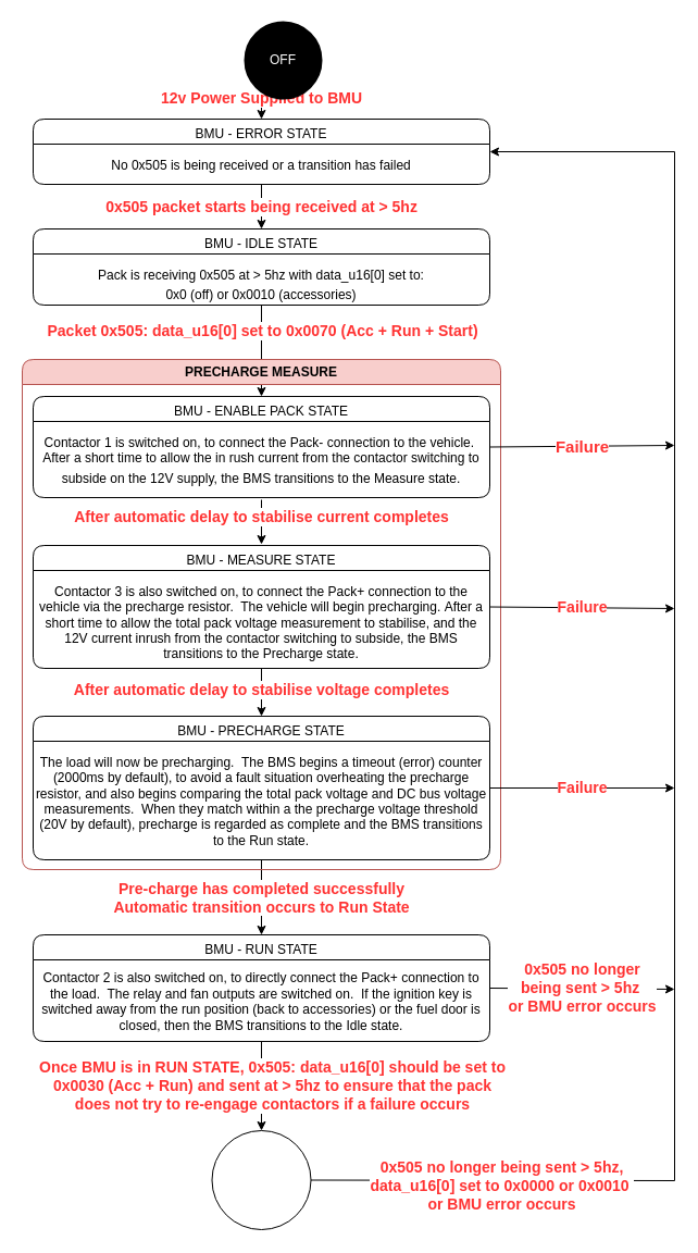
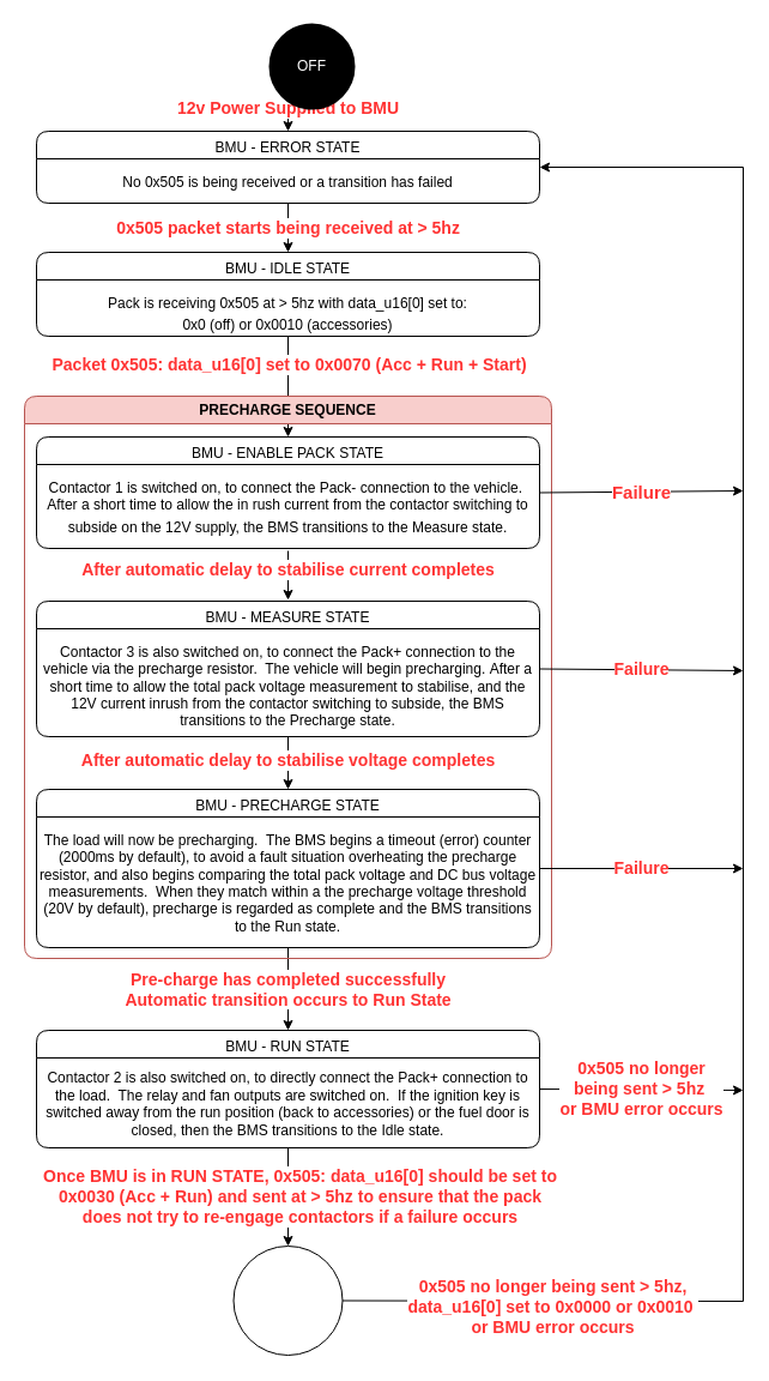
  <mxCell id="0" />
  <mxCell id="1" parent="0" />
  <mxCell id="2" value="12v Power Supplied to BMU" style="edgeStyle=orthogonalEdgeStyle;rounded=0;orthogonalLoop=1;jettySize=auto;html=1;exitX=0.5;exitY=1;exitDx=0;exitDy=0;exitPerimeter=0;entryX=0.5;entryY=0;entryDx=0;entryDy=0;fontStyle=1;fontColor=#FF3333;fontSize=14;" parent="1" source="3" target="9" edge="1"><mxGeometry relative="1" as="geometry"><mxPoint as="offset" /></mxGeometry></mxCell>
  <mxCell id="3" value="OFF" style="strokeWidth=2;html=1;shape=mxgraph.flowchart.start_2;whiteSpace=wrap;fillStyle=solid;labelBackgroundColor=none;fillColor=#000000;fontColor=#FFFFFF;" parent="1" vertex="1"><mxGeometry x="225" y="20" width="70" height="70" as="geometry" /></mxCell>
  <mxCell id="4" value="BMU - IDLE STATE&lt;br&gt;&lt;br&gt;Pack is receiving 0x505 at &amp;gt; 5hz with&amp;nbsp;data_u16[0] set to:&lt;br&gt;0x0 (off) or 0x0010 (accessories)&lt;span style=&quot;font-size: medium; text-align: start;&quot;&gt;&lt;/span&gt;" style="swimlane;whiteSpace=wrap;html=1;rounded=1;labelBackgroundColor=none;verticalAlign=top;fontStyle=0" parent="1" vertex="1"><mxGeometry x="30" y="210" width="420" height="70" as="geometry"><mxRectangle x="170" y="280" width="110" height="30" as="alternateBounds" /></mxGeometry></mxCell>
  <mxCell id="5" value="After automatic delay to stabilise current completes" style="edgeStyle=orthogonalEdgeStyle;rounded=0;orthogonalLoop=1;jettySize=auto;html=1;fontStyle=1;fontColor=#FF3333;fontSize=14;" parent="1" edge="1"><mxGeometry x="-0.222" relative="1" as="geometry"><mxPoint x="240" y="459" as="sourcePoint" /><mxPoint x="240" y="500" as="targetPoint" /><mxPoint as="offset" /></mxGeometry></mxCell>
  <mxCell id="6" value="BMU - ENABLE PACK STATE&lt;br&gt;&lt;br&gt;Contactor 1 is switched on, to connect the Pack- connection to the vehicle.&amp;nbsp; After a short time to allow the in rush current from the contactor switching to subside on the 12V supply, the BMS transitions to the Measure state.&lt;span style=&quot;font-size: medium; text-align: start;&quot;&gt;&lt;/span&gt;&lt;br&gt;&lt;span style=&quot;font-size: medium; text-align: start;&quot;&gt;&lt;/span&gt;" style="swimlane;whiteSpace=wrap;html=1;rounded=1;labelBackgroundColor=none;verticalAlign=top;fontStyle=0" parent="1" vertex="1"><mxGeometry x="30" y="364" width="420" height="93" as="geometry"><mxRectangle x="170" y="280" width="110" height="30" as="alternateBounds" /></mxGeometry></mxCell>
  <mxCell id="7" value="Pre-charge has completed successfully&lt;br style=&quot;font-size: 14px;&quot;&gt;Automatic transition occurs to Run State" style="edgeStyle=orthogonalEdgeStyle;rounded=0;orthogonalLoop=1;jettySize=auto;html=1;exitX=0.5;exitY=1;exitDx=0;exitDy=0;entryX=0.5;entryY=0;entryDx=0;entryDy=0;fontStyle=1;fontColor=#FF3333;fontSize=14;" parent="1" source="14" target="8" edge="1"><mxGeometry relative="1" as="geometry" /></mxCell>
  <mxCell id="8" value="BMU - RUN STATE&lt;br&gt;&lt;p class=&quot;p1&quot;&gt;&lt;span class=&quot;s1&quot;&gt;Contactor 2 is also switched on, to directly connect the Pack+ connection to the load.&lt;span class=&quot;Apple-converted-space&quot;&gt;&amp;nbsp; &lt;/span&gt;The relay and fan outputs are switched on.&lt;span class=&quot;Apple-converted-space&quot;&gt;&amp;nbsp; &lt;/span&gt;If the ignition key is switched away from the run position (back to accessories) or the fuel door is closed, then the BMS transitions to the Idle state.&lt;/span&gt;&lt;/p&gt;&lt;br&gt;" style="swimlane;whiteSpace=wrap;html=1;rounded=1;labelBackgroundColor=none;verticalAlign=top;fontStyle=0" parent="1" vertex="1"><mxGeometry x="30" y="859" width="420" height="98" as="geometry"><mxRectangle x="170" y="280" width="110" height="30" as="alternateBounds" /></mxGeometry></mxCell>
  <mxCell id="9" value="BMU - ERROR STATE&lt;br&gt;&lt;br&gt;No 0x505 is being received or a transition has failed&lt;br&gt;&lt;span style=&quot;font-size: medium; text-align: start;&quot;&gt;&lt;/span&gt;" style="swimlane;whiteSpace=wrap;html=1;rounded=1;labelBackgroundColor=none;verticalAlign=top;fontStyle=0" parent="1" vertex="1"><mxGeometry x="30" y="109" width="420" height="60" as="geometry"><mxRectangle x="170" y="280" width="110" height="30" as="alternateBounds" /></mxGeometry></mxCell>
  <mxCell id="10" value="" style="endArrow=classic;html=1;rounded=0;entryX=0.5;entryY=0;entryDx=0;entryDy=0;exitX=0.5;exitY=1;exitDx=0;exitDy=0;" parent="1" source="4" target="6" edge="1"><mxGeometry width="50" height="50" relative="1" as="geometry"><mxPoint x="280" y="260" as="sourcePoint" /><mxPoint x="330" y="200" as="targetPoint" /></mxGeometry></mxCell>
  <mxCell id="11" value="Packet 0x505: data_u16[0] set to 0x0070 (Acc + Run + Start)" style="edgeLabel;html=1;align=center;verticalAlign=middle;resizable=0;points=[];fontStyle=1;fontColor=#FF3333;fontSize=14;" parent="10" vertex="1" connectable="0"><mxGeometry x="-0.033" y="-2" relative="1" as="geometry"><mxPoint x="2" y="-18" as="offset" /></mxGeometry></mxCell>
- <mxCell id="12" value="PRECHARGE MEASURE" style="swimlane;whiteSpace=wrap;html=1;rounded=1;fillColor=#f8cecc;strokeColor=#b85450;" parent="1" vertex="1"><mxGeometry x="20" y="330" width="440" height="469" as="geometry" /></mxCell>
+ <mxCell id="12" value="PRECHARGE SEQUENCE" style="swimlane;whiteSpace=wrap;html=1;rounded=1;fillColor=#f8cecc;strokeColor=#b85450;" parent="1" vertex="1"><mxGeometry x="20" y="330" width="440" height="469" as="geometry" /></mxCell>
  <mxCell id="13" value="BMU - MEASURE STATE&lt;br&gt;&lt;br&gt;&lt;div&gt;Contactor 3 is also switched on, to connect the Pack+ connection to the vehicle via the precharge resistor.&amp;nbsp; The vehicle will begin precharging.&amp;nbsp;&lt;span style=&quot;background-color: initial;&quot;&gt;After a short time to allow the total pack voltage measurement to stabilise, and the 12V current inrush from the contactor switching to subside, the BMS transitions to the Precharge state.&lt;/span&gt;&lt;/div&gt;&lt;span style=&quot;font-size: medium; text-align: start;&quot;&gt;&lt;/span&gt;" style="swimlane;whiteSpace=wrap;html=1;rounded=1;labelBackgroundColor=none;verticalAlign=top;fontStyle=0" parent="12" vertex="1"><mxGeometry x="10" y="171" width="420" height="113" as="geometry"><mxRectangle x="170" y="280" width="110" height="30" as="alternateBounds" /></mxGeometry></mxCell>
  <mxCell id="14" value="BMU - PRECHARGE STATE&lt;br&gt;&lt;br&gt;&lt;div&gt;&lt;div&gt;The load will now be precharging.&amp;nbsp; The BMS begins a timeout (error) counter (2000ms by default), to avoid a fault situation overheating the precharge resistor, and also begins comparing the total pack voltage and DC bus voltage measurements.&amp;nbsp;&amp;nbsp;&lt;span style=&quot;background-color: initial;&quot;&gt;When they match within a the precharge voltage threshold (20V by default), precharge is regarded as complete and the BMS transitions to the Run state.&lt;/span&gt;&lt;/div&gt;&lt;/div&gt;&lt;span style=&quot;font-size: medium; text-align: start;&quot;&gt;&lt;/span&gt;" style="swimlane;whiteSpace=wrap;html=1;rounded=1;labelBackgroundColor=none;verticalAlign=top;fontStyle=0" parent="12" vertex="1"><mxGeometry x="10" y="328" width="420" height="132" as="geometry"><mxRectangle x="170" y="280" width="110" height="30" as="alternateBounds" /></mxGeometry></mxCell>
  <mxCell id="15" value="" style="endArrow=classic;html=1;rounded=0;exitX=0.5;exitY=1;exitDx=0;exitDy=0;entryX=0.5;entryY=0;entryDx=0;entryDy=0;" parent="12" source="13" target="14" edge="1"><mxGeometry width="50" height="50" relative="1" as="geometry"><mxPoint x="240" y="364" as="sourcePoint" /><mxPoint x="290" y="314" as="targetPoint" /></mxGeometry></mxCell>
  <mxCell id="16" value="After automatic delay to stabilise voltage completes" style="edgeLabel;html=1;align=center;verticalAlign=middle;resizable=0;points=[];fontStyle=1;fontColor=#FF3333;fontSize=14;" parent="15" vertex="1" connectable="0"><mxGeometry x="-0.114" y="-1" relative="1" as="geometry"><mxPoint as="offset" /></mxGeometry></mxCell>
  <mxCell id="17" value="0x505 packet starts being received at &amp;gt; 5hz" style="endArrow=classic;html=1;rounded=0;exitX=0.5;exitY=1;exitDx=0;exitDy=0;entryX=0.5;entryY=0;entryDx=0;entryDy=0;fontStyle=1;fontColor=#FF3333;fontSize=14;" parent="1" source="9" target="4" edge="1"><mxGeometry width="50" height="50" relative="1" as="geometry"><mxPoint x="280" y="280" as="sourcePoint" /><mxPoint x="330" y="230" as="targetPoint" /><mxPoint as="offset" /></mxGeometry></mxCell>
  <mxCell id="18" value="&lt;font color=&quot;#ff3333&quot; style=&quot;font-size: 14px;&quot;&gt;&lt;b&gt;Failure&lt;/b&gt;&lt;/font&gt;" style="endArrow=classic;html=1;rounded=0;exitX=1;exitY=0.5;exitDx=0;exitDy=0;" parent="1" source="13" edge="1"><mxGeometry width="50" height="50" relative="1" as="geometry"><mxPoint x="450" y="590" as="sourcePoint" /><mxPoint x="620" y="559" as="targetPoint" /></mxGeometry></mxCell>
  <mxCell id="19" value="" style="endArrow=classic;html=1;rounded=0;exitX=1;exitY=0.5;exitDx=0;exitDy=0;" parent="1" source="6" edge="1"><mxGeometry width="50" height="50" relative="1" as="geometry"><mxPoint x="640" y="450" as="sourcePoint" /><mxPoint x="620" y="409" as="targetPoint" /></mxGeometry></mxCell>
  <mxCell id="20" value="Failure" style="edgeLabel;html=1;align=center;verticalAlign=middle;resizable=0;points=[];fontColor=#FF3333;fontStyle=1;fontSize=15;" parent="19" vertex="1" connectable="0"><mxGeometry x="-0.015" y="-4" relative="1" as="geometry"><mxPoint y="-4" as="offset" /></mxGeometry></mxCell>
  <mxCell id="21" value="" style="endArrow=classic;html=1;rounded=0;endFill=1;entryX=1;entryY=0.5;entryDx=0;entryDy=0;startArrow=none;startFill=0;exitX=1;exitY=0.5;exitDx=0;exitDy=0;" parent="1" source="27" target="9" edge="1"><mxGeometry width="50" height="50" relative="1" as="geometry"><mxPoint x="320" y="1195" as="sourcePoint" /><mxPoint x="530" y="110" as="targetPoint" /><Array as="points"><mxPoint x="620" y="1085" /><mxPoint x="620" y="139" /></Array></mxGeometry></mxCell>
  <mxCell id="22" value="0x505 no longer being sent &amp;gt; 5hz, &lt;br&gt;data_u16[0] set to 0x0000 or 0x0010&amp;nbsp;&lt;br&gt;or BMU error occurs" style="edgeLabel;html=1;align=center;verticalAlign=middle;resizable=0;points=[];fontStyle=1;fontColor=#FF3333;fontSize=14;" parent="21" vertex="1" connectable="0"><mxGeometry x="0.347" y="2" relative="1" as="geometry"><mxPoint x="-158" y="647" as="offset" /></mxGeometry></mxCell>
  <mxCell id="23" value="&lt;b style=&quot;font-size: 14px;&quot;&gt;&lt;font color=&quot;#ff3333&quot;&gt;Once BMU is in RUN STATE, 0x505: data_u16[0] should be set to &lt;br&gt;0x0030 (Acc + Run) and sent at &amp;gt; 5hz to ensure that the pack &lt;br&gt;does not try to re-engage contactors if a failure occurs&lt;/font&gt;&lt;/b&gt;" style="endArrow=classic;html=1;rounded=0;exitX=0.5;exitY=1;exitDx=0;exitDy=0;entryX=0.5;entryY=0;entryDx=0;entryDy=0;" parent="1" source="8" target="27" edge="1"><mxGeometry y="10" width="50" height="50" relative="1" as="geometry"><mxPoint x="290" y="1120" as="sourcePoint" /><mxPoint x="340" y="1070" as="targetPoint" /><mxPoint as="offset" /></mxGeometry></mxCell>
  <mxCell id="24" value="&lt;font color=&quot;#ff3333&quot; style=&quot;font-size: 14px;&quot;&gt;&lt;b&gt;Failure&lt;/b&gt;&lt;/font&gt;" style="endArrow=classic;html=1;rounded=0;exitX=1;exitY=0.5;exitDx=0;exitDy=0;" parent="1" source="14" edge="1"><mxGeometry width="50" height="50" relative="1" as="geometry"><mxPoint x="450" y="790" as="sourcePoint" /><mxPoint x="620" y="724" as="targetPoint" /></mxGeometry></mxCell>
  <mxCell id="25" value="&lt;b style=&quot;font-size: 14px;&quot;&gt;&lt;font style=&quot;font-size: 14px;&quot; color=&quot;#ff3333&quot;&gt;0x505 no longer&lt;br style=&quot;border-color: var(--border-color);&quot;&gt;&lt;/font&gt;&lt;/b&gt;&lt;span style=&quot;color: rgb(255, 51, 51); font-size: 14px; font-weight: 700;&quot;&gt;being sent &amp;gt; 5hz&amp;nbsp;&lt;/span&gt;&lt;br style=&quot;border-color: var(--border-color); color: rgb(255, 51, 51); font-size: 14px; font-weight: 700;&quot;&gt;&lt;span style=&quot;color: rgb(255, 51, 51); font-size: 14px; font-weight: 700;&quot;&gt;or BMU error occurs&lt;/span&gt;" style="endArrow=classic;html=1;rounded=0;exitX=1;exitY=0.5;exitDx=0;exitDy=0;" parent="1" source="8" edge="1"><mxGeometry width="50" height="50" relative="1" as="geometry"><mxPoint x="450" y="984.5" as="sourcePoint" /><mxPoint x="620" y="909" as="targetPoint" /></mxGeometry></mxCell>
  <mxCell id="26" value="" style="group" parent="1" vertex="1" connectable="0"><mxGeometry x="194.5" y="1039" width="91" height="91" as="geometry" /></mxCell>
  <mxCell id="27" value="" style="ellipse;whiteSpace=wrap;html=1;aspect=fixed;" parent="26" vertex="1"><mxGeometry width="91" height="91" as="geometry" /></mxCell>
